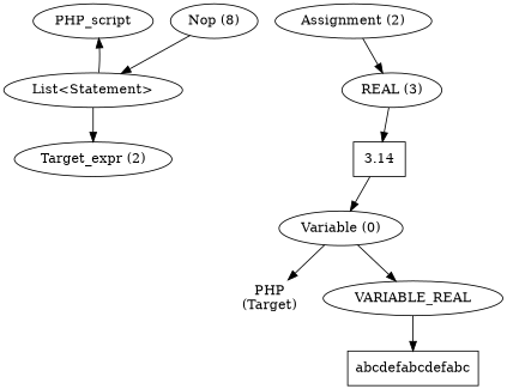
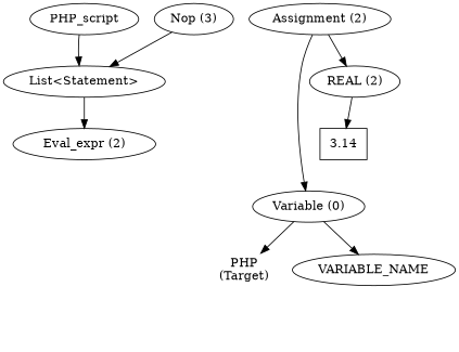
  digraph {
    ordering=out
    n1 [label=PHP_script]
    n2 [label="List<Statement>"]
-   n3 [label="Target_expr (2)"]
-   n4 [label="Nop (8)"]
+   n3 [label="Eval_expr (2)"]
+   n4 [label="Nop (3)"]
    n5 [label="Assignment (2)"]
    n6 [label="Variable (0)"]
-   n7 [label="REAL (3)"]
+   n7 [label="REAL (2)"]
    n8 [label="PHP\n(Target)" shape=plaintext]
-   n9 [label=VARIABLE_REAL]
+   n9 [label=VARIABLE_NAME]
    n10 [label=3.14 shape=box]
-   n11 [label=abcdefabcdefabc shape=box]
-   n2 -> n1
+   n1 -> n2
    n2 -> n3
    n4 -> n2
-   n10 -> n6
+   n5 -> n6
    n5 -> n7
    n6 -> n8
    n6 -> n9
    n7 -> n10
-   n9 -> n11
  }
